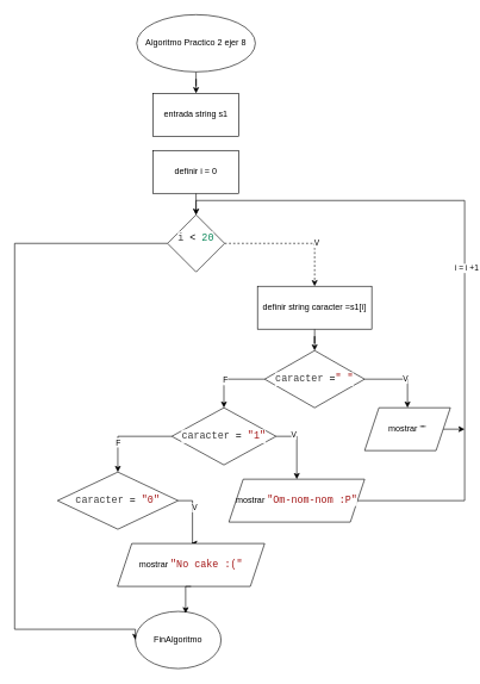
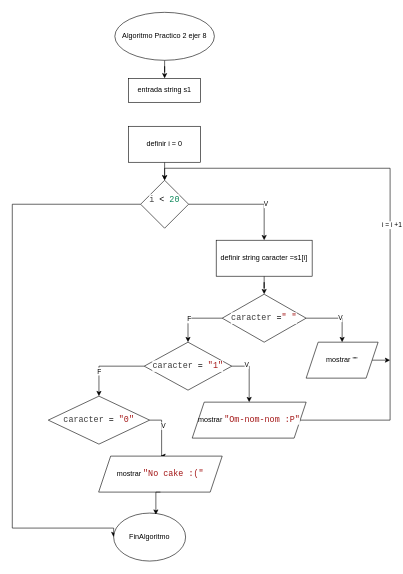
  <mxCell id="0" />
  <mxCell id="1" parent="0" />
  <mxCell id="2" style="edgeStyle=orthogonalEdgeStyle;rounded=0;orthogonalLoop=1;jettySize=auto;html=1;exitX=0.5;exitY=1;exitDx=0;exitDy=0;" edge="1" parent="1" source="3" target="4"><mxGeometry relative="1" as="geometry" /></mxCell>
  <mxCell id="3" value="Algoritmo Practico 2 ejer 8" style="ellipse;whiteSpace=wrap;html=1;" vertex="1" parent="1"><mxGeometry x="191" y="20" width="166" height="80" as="geometry" /></mxCell>
- <mxCell id="4" value="entrada string s1" style="rounded=0;whiteSpace=wrap;html=1;" vertex="1" parent="1"><mxGeometry x="214" y="130" width="120" height="60" as="geometry" /></mxCell>
+ <mxCell id="4" value="entrada string s1" style="rounded=0;whiteSpace=wrap;html=1;" vertex="1" parent="1"><mxGeometry x="214" y="130" width="120" height="40" as="geometry" /></mxCell>
  <mxCell id="5" style="edgeStyle=orthogonalEdgeStyle;rounded=0;orthogonalLoop=1;jettySize=auto;html=1;exitX=0.5;exitY=1;exitDx=0;exitDy=0;entryX=0.5;entryY=0;entryDx=0;entryDy=0;endArrow=open;" edge="1" parent="1" source="6" target="10"><mxGeometry relative="1" as="geometry" /></mxCell>
  <mxCell id="6" value="definir i = 0" style="rounded=0;whiteSpace=wrap;html=1;" vertex="1" parent="1"><mxGeometry x="214" y="210" width="120" height="60" as="geometry" /></mxCell>
- <mxCell id="7" style="edgeStyle=orthogonalEdgeStyle;rounded=0;orthogonalLoop=1;jettySize=auto;html=1;exitX=1;exitY=0.5;exitDx=0;exitDy=0;dashed=1;" edge="1" parent="1" source="10" target="12"><mxGeometry relative="1" as="geometry" /></mxCell>
+ <mxCell id="7" style="edgeStyle=orthogonalEdgeStyle;rounded=0;orthogonalLoop=1;jettySize=auto;html=1;exitX=1;exitY=0.5;exitDx=0;exitDy=0;" edge="1" parent="1" source="10" target="12"><mxGeometry relative="1" as="geometry" /></mxCell>
  <mxCell id="8" value="V" style="edgeLabel;html=1;align=center;verticalAlign=middle;resizable=0;points=[];" vertex="1" connectable="0" parent="7"><mxGeometry x="0.355" y="2" relative="1" as="geometry"><mxPoint y="-1" as="offset" /></mxGeometry></mxCell>
  <mxCell id="9" style="edgeStyle=orthogonalEdgeStyle;rounded=0;orthogonalLoop=1;jettySize=auto;html=1;exitX=0;exitY=0.5;exitDx=0;exitDy=0;entryX=0;entryY=0.5;entryDx=0;entryDy=0;" edge="1" parent="1" source="10" target="32"><mxGeometry relative="1" as="geometry"><Array as="points"><mxPoint x="20" y="340" /><mxPoint x="20" y="880" /></Array></mxGeometry></mxCell>
  <mxCell id="10" value="&#10;&lt;div style=&quot;color: #3b3b3b;background-color: #ffffff;font-family: Consolas, 'Courier New', monospace;font-weight: normal;font-size: 14px;line-height: 19px;white-space: pre;&quot;&gt;&lt;div&gt;&lt;span style=&quot;color: #3b3b3b;&quot;&gt;i &lt;/span&gt;&lt;span style=&quot;color: #000000;&quot;&gt;&amp;lt;&lt;/span&gt;&lt;span style=&quot;color: #3b3b3b;&quot;&gt; &lt;/span&gt;&lt;span style=&quot;color: #098658;&quot;&gt;20&lt;/span&gt;&lt;/div&gt;&lt;/div&gt;&#10;&#10;" style="rhombus;whiteSpace=wrap;html=1;" vertex="1" parent="1"><mxGeometry x="234" y="300" width="80" height="80" as="geometry" /></mxCell>
  <mxCell id="11" style="edgeStyle=orthogonalEdgeStyle;rounded=0;orthogonalLoop=1;jettySize=auto;html=1;exitX=0.5;exitY=1;exitDx=0;exitDy=0;" edge="1" parent="1" source="12" target="17"><mxGeometry relative="1" as="geometry" /></mxCell>
  <mxCell id="12" value="definir string caracter =s1[i]" style="rounded=0;whiteSpace=wrap;html=1;" vertex="1" parent="1"><mxGeometry x="360" y="400" width="160" height="60" as="geometry" /></mxCell>
  <mxCell id="13" style="edgeStyle=orthogonalEdgeStyle;rounded=0;orthogonalLoop=1;jettySize=auto;html=1;exitX=1;exitY=0.5;exitDx=0;exitDy=0;" edge="1" parent="1" source="17" target="19"><mxGeometry relative="1" as="geometry" /></mxCell>
  <mxCell id="14" value="V" style="edgeLabel;html=1;align=center;verticalAlign=middle;resizable=0;points=[];" vertex="1" connectable="0" parent="13"><mxGeometry x="0.116" y="1" relative="1" as="geometry"><mxPoint as="offset" /></mxGeometry></mxCell>
  <mxCell id="15" style="edgeStyle=orthogonalEdgeStyle;rounded=0;orthogonalLoop=1;jettySize=auto;html=1;exitX=0;exitY=0.5;exitDx=0;exitDy=0;" edge="1" parent="1" source="17" target="24"><mxGeometry relative="1" as="geometry" /></mxCell>
  <mxCell id="16" value="F" style="edgeLabel;html=1;align=center;verticalAlign=middle;resizable=0;points=[];" vertex="1" connectable="0" parent="15"><mxGeometry x="0.196" y="1" relative="1" as="geometry"><mxPoint as="offset" /></mxGeometry></mxCell>
  <mxCell id="17" value="&lt;br&gt;&lt;div style=&quot;color: #3b3b3b;background-color: #ffffff;font-family: Consolas, 'Courier New', monospace;font-weight: normal;font-size: 14px;line-height: 19px;white-space: pre;&quot;&gt;&lt;div&gt;&lt;span style=&quot;color: #3b3b3b;&quot;&gt;caracter &lt;/span&gt;&lt;span style=&quot;color: #000000;&quot;&gt;=&lt;/span&gt;&lt;span style=&quot;color: #a31515;&quot;&gt;&quot; &quot;&lt;/span&gt;&lt;/div&gt;&lt;/div&gt;&lt;div&gt;&lt;br/&gt;&lt;/div&gt;" style="rhombus;whiteSpace=wrap;html=1;" vertex="1" parent="1"><mxGeometry x="370" y="490" width="140" height="80" as="geometry" /></mxCell>
  <mxCell id="18" style="edgeStyle=orthogonalEdgeStyle;rounded=0;orthogonalLoop=1;jettySize=auto;html=1;exitX=1;exitY=0.5;exitDx=0;exitDy=0;" edge="1" parent="1" source="19"><mxGeometry relative="1" as="geometry"><mxPoint x="650" y="600" as="targetPoint" /></mxGeometry></mxCell>
  <mxCell id="19" value="mostrar &quot;&quot;" style="shape=parallelogram;perimeter=parallelogramPerimeter;whiteSpace=wrap;html=1;fixedSize=1;" vertex="1" parent="1"><mxGeometry x="510" y="570" width="120" height="60" as="geometry" /></mxCell>
  <mxCell id="20" style="edgeStyle=orthogonalEdgeStyle;rounded=0;orthogonalLoop=1;jettySize=auto;html=1;exitX=1;exitY=0.5;exitDx=0;exitDy=0;entryX=0.5;entryY=0;entryDx=0;entryDy=0;" edge="1" parent="1" source="24" target="27"><mxGeometry relative="1" as="geometry" /></mxCell>
  <mxCell id="21" value="V" style="edgeLabel;html=1;align=center;verticalAlign=middle;resizable=0;points=[];" vertex="1" connectable="0" parent="20"><mxGeometry x="-0.465" y="3" relative="1" as="geometry"><mxPoint as="offset" /></mxGeometry></mxCell>
  <mxCell id="22" style="edgeStyle=orthogonalEdgeStyle;rounded=0;orthogonalLoop=1;jettySize=auto;html=1;exitX=0;exitY=0.5;exitDx=0;exitDy=0;" edge="1" parent="1" source="24" target="30"><mxGeometry relative="1" as="geometry" /></mxCell>
  <mxCell id="23" value="F" style="edgeLabel;html=1;align=center;verticalAlign=middle;resizable=0;points=[];" vertex="1" connectable="0" parent="22"><mxGeometry x="0.315" relative="1" as="geometry"><mxPoint y="1" as="offset" /></mxGeometry></mxCell>
  <mxCell id="24" value="&lt;br&gt;&lt;div style=&quot;color: #3b3b3b;background-color: #ffffff;font-family: Consolas, 'Courier New', monospace;font-weight: normal;font-size: 14px;line-height: 19px;white-space: pre;&quot;&gt;&lt;div&gt;&lt;span style=&quot;color: #3b3b3b;&quot;&gt;caracter &lt;/span&gt;&lt;span style=&quot;color: #000000;&quot;&gt;=&lt;/span&gt;&lt;span style=&quot;color: #3b3b3b;&quot;&gt; &lt;/span&gt;&lt;span style=&quot;color: #a31515;&quot;&gt;&quot;1&quot;&lt;/span&gt;&lt;/div&gt;&lt;/div&gt;&lt;div&gt;&lt;br/&gt;&lt;/div&gt;" style="rhombus;whiteSpace=wrap;html=1;" vertex="1" parent="1"><mxGeometry x="240" y="570" width="146" height="80" as="geometry" /></mxCell>
  <mxCell id="25" style="edgeStyle=orthogonalEdgeStyle;rounded=0;orthogonalLoop=1;jettySize=auto;html=1;exitX=1;exitY=0.5;exitDx=0;exitDy=0;entryX=0.5;entryY=0;entryDx=0;entryDy=0;" edge="1" parent="1" source="27" target="10"><mxGeometry relative="1" as="geometry"><Array as="points"><mxPoint x="650" y="700" /><mxPoint x="650" y="280" /><mxPoint x="274" y="280" /></Array></mxGeometry></mxCell>
  <mxCell id="26" value="i = i +1" style="edgeLabel;html=1;align=center;verticalAlign=middle;resizable=0;points=[];" vertex="1" connectable="0" parent="25"><mxGeometry x="-0.014" y="-2" relative="1" as="geometry"><mxPoint as="offset" /></mxGeometry></mxCell>
  <mxCell id="27" value="mostrar&amp;nbsp;&lt;span style=&quot;color: rgb(163, 21, 21); background-color: rgb(255, 255, 255); font-family: Consolas, &amp;quot;Courier New&amp;quot;, monospace; font-size: 14px; white-space: pre;&quot;&gt;&quot;Om-nom-nom :P&quot;&lt;/span&gt;" style="shape=parallelogram;perimeter=parallelogramPerimeter;whiteSpace=wrap;html=1;fixedSize=1;" vertex="1" parent="1"><mxGeometry x="320" y="670" width="190" height="60" as="geometry" /></mxCell>
  <mxCell id="28" style="edgeStyle=orthogonalEdgeStyle;rounded=0;orthogonalLoop=1;jettySize=auto;html=1;exitX=1;exitY=0.5;exitDx=0;exitDy=0;" edge="1" parent="1" source="30" target="31"><mxGeometry relative="1" as="geometry" /></mxCell>
  <mxCell id="29" value="V" style="edgeLabel;html=1;align=center;verticalAlign=middle;resizable=0;points=[];" vertex="1" connectable="0" parent="28"><mxGeometry x="-0.293" y="2" relative="1" as="geometry"><mxPoint as="offset" /></mxGeometry></mxCell>
  <mxCell id="30" value="&lt;br&gt;&lt;div style=&quot;color: #3b3b3b;background-color: #ffffff;font-family: Consolas, 'Courier New', monospace;font-weight: normal;font-size: 14px;line-height: 19px;white-space: pre;&quot;&gt;&lt;div&gt;&lt;span style=&quot;color: #3b3b3b;&quot;&gt;caracter &lt;/span&gt;&lt;span style=&quot;color: #000000;&quot;&gt;=&lt;/span&gt;&lt;span style=&quot;color: #3b3b3b;&quot;&gt; &lt;/span&gt;&lt;span style=&quot;color: #a31515;&quot;&gt;&quot;0&quot;&lt;/span&gt;&lt;/div&gt;&lt;/div&gt;&lt;div&gt;&lt;br/&gt;&lt;/div&gt;" style="rhombus;whiteSpace=wrap;html=1;" vertex="1" parent="1"><mxGeometry x="80" y="660" width="169" height="80" as="geometry" /></mxCell>
  <mxCell id="31" value="mostrar&amp;nbsp;&lt;span style=&quot;color: rgb(163, 21, 21); background-color: rgb(255, 255, 255); font-family: Consolas, &amp;quot;Courier New&amp;quot;, monospace; font-size: 14px; white-space: pre;&quot;&gt;&quot;No cake :(&quot;&lt;/span&gt;" style="shape=parallelogram;perimeter=parallelogramPerimeter;whiteSpace=wrap;html=1;fixedSize=1;" vertex="1" parent="1"><mxGeometry x="164" y="760" width="206" height="60" as="geometry" /></mxCell>
  <mxCell id="32" value="FinAlgoritmo" style="ellipse;whiteSpace=wrap;html=1;" vertex="1" parent="1"><mxGeometry x="189" y="855" width="120" height="80" as="geometry" /></mxCell>
  <mxCell id="33" style="edgeStyle=orthogonalEdgeStyle;rounded=0;orthogonalLoop=1;jettySize=auto;html=1;exitX=0.5;exitY=1;exitDx=0;exitDy=0;entryX=0.587;entryY=0.033;entryDx=0;entryDy=0;entryPerimeter=0;" edge="1" parent="1" source="31" target="32"><mxGeometry relative="1" as="geometry" /></mxCell>
